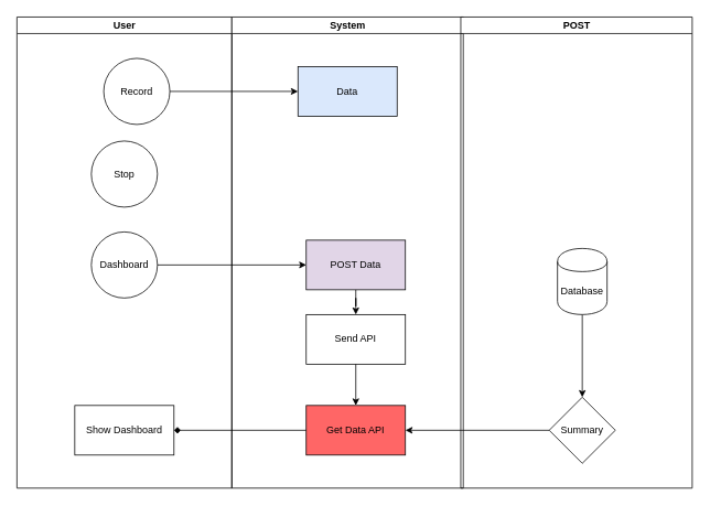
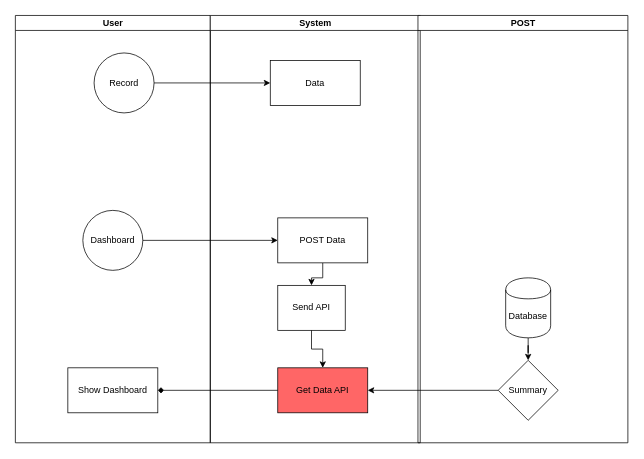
  <mxCell id="0" />
  <mxCell id="1" parent="0" />
  <mxCell id="2" value="User" style="swimlane;html=1;startSize=20;horizontal=1;containerType=tree;newEdgeStyle={&quot;edgeStyle&quot;:&quot;elbowEdgeStyle&quot;,&quot;startArrow&quot;:&quot;none&quot;,&quot;endArrow&quot;:&quot;none&quot;};" parent="1" vertex="1"><mxGeometry x="20" y="20" width="260" height="570" as="geometry" /></mxCell>
  <mxCell id="3" value="Record" style="ellipse;whiteSpace=wrap;html=1;aspect=fixed;" parent="2" vertex="1"><mxGeometry x="105" y="50" width="80" height="80" as="geometry" /></mxCell>
- <mxCell id="4" value="Stop" style="ellipse;whiteSpace=wrap;html=1;aspect=fixed;" parent="2" vertex="1"><mxGeometry x="90" y="150" width="80" height="80" as="geometry" /></mxCell>
  <mxCell id="5" value="Dashboard" style="ellipse;whiteSpace=wrap;html=1;aspect=fixed;" parent="2" vertex="1"><mxGeometry x="90" y="260" width="80" height="80" as="geometry" /></mxCell>
  <mxCell id="6" value="Show Dashboard" style="rounded=0;whiteSpace=wrap;html=1;" parent="2" vertex="1"><mxGeometry x="70" y="470" width="120" height="60" as="geometry" /></mxCell>
  <mxCell id="7" value="System" style="swimlane;html=1;startSize=20;horizontal=1;containerType=tree;newEdgeStyle={&quot;edgeStyle&quot;:&quot;elbowEdgeStyle&quot;,&quot;startArrow&quot;:&quot;none&quot;,&quot;endArrow&quot;:&quot;none&quot;};" parent="1" vertex="1"><mxGeometry x="280" y="20" width="280" height="570" as="geometry" /></mxCell>
- <mxCell id="8" value="Data" style="rounded=0;whiteSpace=wrap;html=1;fillColor=#dae8fc;" parent="7" vertex="1"><mxGeometry x="80" y="60" width="120" height="60" as="geometry" /></mxCell>
+ <mxCell id="8" value="Data" style="rounded=0;whiteSpace=wrap;html=1;" parent="7" vertex="1"><mxGeometry x="80" y="60" width="120" height="60" as="geometry" /></mxCell>
  <mxCell id="9" style="edgeStyle=orthogonalEdgeStyle;rounded=0;orthogonalLoop=1;jettySize=auto;html=1;entryX=0.5;entryY=0;entryDx=0;entryDy=0;" parent="7" source="10" target="11" edge="1"><mxGeometry relative="1" as="geometry" /></mxCell>
- <mxCell id="10" value="POST Data" style="rounded=0;whiteSpace=wrap;html=1;fillColor=#e1d5e7;" parent="7" vertex="1"><mxGeometry x="90" y="270" width="120" height="60" as="geometry" /></mxCell>
- <mxCell id="11" value="Send API" style="rounded=0;whiteSpace=wrap;html=1;" parent="7" vertex="1"><mxGeometry x="90" y="360" width="120" height="60" as="geometry" /></mxCell>
+ <mxCell id="10" value="POST Data" style="rounded=0;whiteSpace=wrap;html=1;" parent="7" vertex="1"><mxGeometry x="90" y="270" width="120" height="60" as="geometry" /></mxCell>
+ <mxCell id="11" value="Send API" style="rounded=0;whiteSpace=wrap;html=1;" parent="7" vertex="1"><mxGeometry x="90" y="360" width="90" height="60" as="geometry" /></mxCell>
  <mxCell id="12" value="Get Data API" style="rounded=0;whiteSpace=wrap;html=1;fillColor=#FF6666;" parent="7" vertex="1"><mxGeometry x="90" y="470" width="120" height="60" as="geometry" /></mxCell>
  <mxCell id="13" style="edgeStyle=orthogonalEdgeStyle;rounded=0;orthogonalLoop=1;jettySize=auto;html=1;entryX=0;entryY=0.5;entryDx=0;entryDy=0;" parent="1" source="3" target="8" edge="1"><mxGeometry relative="1" as="geometry" /></mxCell>
  <mxCell id="14" style="edgeStyle=orthogonalEdgeStyle;rounded=0;orthogonalLoop=1;jettySize=auto;html=1;entryX=0;entryY=0.5;entryDx=0;entryDy=0;" parent="1" source="5" target="10" edge="1"><mxGeometry relative="1" as="geometry" /></mxCell>
  <mxCell id="15" value="POST" style="swimlane;html=1;startSize=20;horizontal=1;containerType=tree;newEdgeStyle={&quot;edgeStyle&quot;:&quot;elbowEdgeStyle&quot;,&quot;startArrow&quot;:&quot;none&quot;,&quot;endArrow&quot;:&quot;none&quot;};" parent="1" vertex="1"><mxGeometry x="557" y="20" width="280" height="570" as="geometry" /></mxCell>
  <mxCell id="16" style="edgeStyle=orthogonalEdgeStyle;rounded=0;orthogonalLoop=1;jettySize=auto;html=1;" parent="15" source="17" target="18" edge="1"><mxGeometry relative="1" as="geometry" /></mxCell>
- <mxCell id="17" value="Database" style="shape=cylinder;whiteSpace=wrap;html=1;boundedLbl=1;backgroundOutline=1;" parent="15" vertex="1"><mxGeometry x="117" y="280" width="60" height="80" as="geometry" /></mxCell>
+ <mxCell id="17" value="Database" style="shape=cylinder;whiteSpace=wrap;html=1;boundedLbl=1;backgroundOutline=1;" parent="15" vertex="1"><mxGeometry x="117" y="350" width="60" height="80" as="geometry" /></mxCell>
  <mxCell id="18" value="Summary" style="rhombus;whiteSpace=wrap;html=1;" parent="15" vertex="1"><mxGeometry x="107" y="460" width="80" height="80" as="geometry" /></mxCell>
  <mxCell id="19" style="edgeStyle=orthogonalEdgeStyle;rounded=0;orthogonalLoop=1;jettySize=auto;html=1;" parent="1" source="11" target="12" edge="1"><mxGeometry relative="1" as="geometry" /></mxCell>
  <mxCell id="20" style="edgeStyle=orthogonalEdgeStyle;rounded=0;orthogonalLoop=1;jettySize=auto;html=1;" parent="1" source="18" target="12" edge="1"><mxGeometry relative="1" as="geometry" /></mxCell>
  <mxCell id="21" style="edgeStyle=orthogonalEdgeStyle;rounded=0;orthogonalLoop=1;jettySize=auto;html=1;endArrow=diamond;" parent="1" source="12" target="6" edge="1"><mxGeometry relative="1" as="geometry" /></mxCell>
